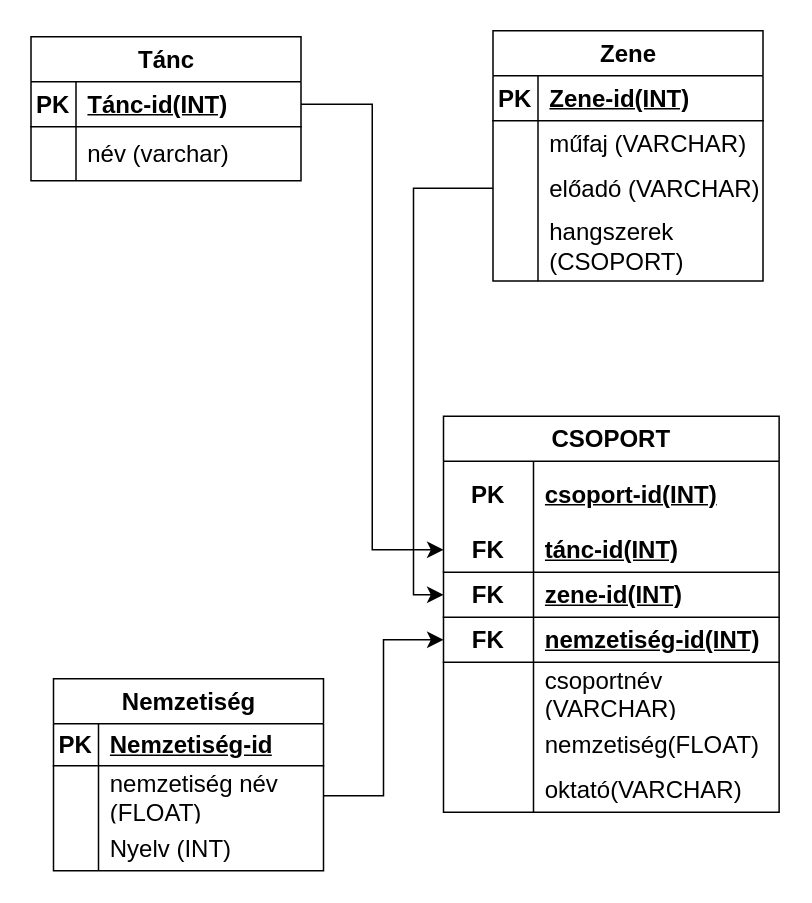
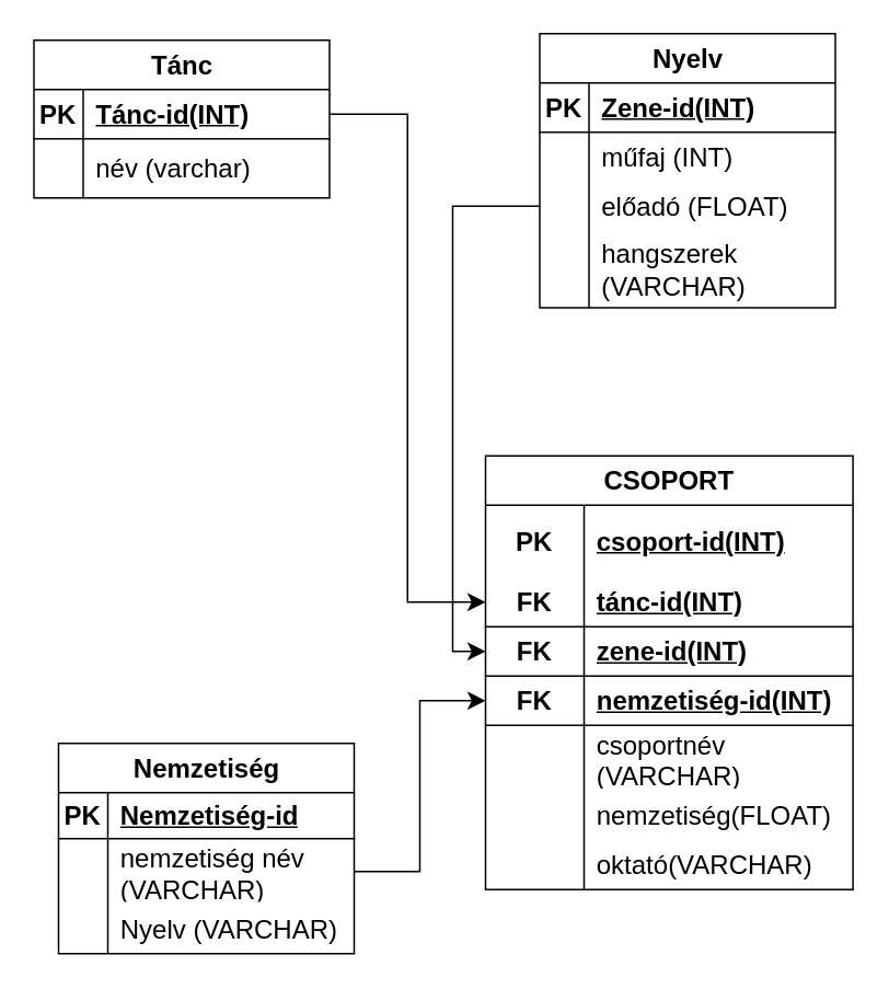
  <mxCell id="0" />
  <mxCell id="1" parent="0" />
  <mxCell id="2" value="Tánc" style="shape=table;startSize=30;container=1;collapsible=1;childLayout=tableLayout;fixedRows=1;rowLines=0;fontStyle=1;align=center;resizeLast=1;html=1;fontSize=16;" vertex="1" parent="1"><mxGeometry x="20" y="24" width="180" height="96" as="geometry" /></mxCell>
  <mxCell id="3" value="" style="shape=tableRow;horizontal=0;startSize=0;swimlaneHead=0;swimlaneBody=0;fillColor=none;collapsible=0;dropTarget=0;points=[[0,0.5],[1,0.5]];portConstraint=eastwest;top=0;left=0;right=0;bottom=1;fontSize=16;" vertex="1" parent="2"><mxGeometry y="30" width="180" height="30" as="geometry" /></mxCell>
  <mxCell id="4" value="PK" style="shape=partialRectangle;connectable=0;fillColor=none;top=0;left=0;bottom=0;right=0;fontStyle=1;overflow=hidden;whiteSpace=wrap;html=1;fontSize=16;" vertex="1" parent="3"><mxGeometry width="30" height="30" as="geometry"><mxRectangle width="30" height="30" as="alternateBounds" /></mxGeometry></mxCell>
  <mxCell id="5" value="Tánc-id(INT)" style="shape=partialRectangle;connectable=0;fillColor=none;top=0;left=0;bottom=0;right=0;align=left;spacingLeft=6;fontStyle=5;overflow=hidden;whiteSpace=wrap;html=1;fontSize=16;" vertex="1" parent="3"><mxGeometry x="30" width="150" height="30" as="geometry"><mxRectangle width="150" height="30" as="alternateBounds" /></mxGeometry></mxCell>
  <mxCell id="6" value="" style="shape=tableRow;horizontal=0;startSize=0;swimlaneHead=0;swimlaneBody=0;fillColor=none;collapsible=0;dropTarget=0;points=[[0,0.5],[1,0.5]];portConstraint=eastwest;top=0;left=0;right=0;bottom=0;fontSize=16;" vertex="1" parent="2"><mxGeometry y="60" width="180" height="36" as="geometry" /></mxCell>
  <mxCell id="7" value="" style="shape=partialRectangle;connectable=0;fillColor=none;top=0;left=0;bottom=0;right=0;editable=1;overflow=hidden;whiteSpace=wrap;html=1;fontSize=16;" vertex="1" parent="6"><mxGeometry width="30" height="36" as="geometry"><mxRectangle width="30" height="36" as="alternateBounds" /></mxGeometry></mxCell>
  <mxCell id="8" value="név (varchar)" style="shape=partialRectangle;connectable=0;fillColor=none;top=0;left=0;bottom=0;right=0;align=left;spacingLeft=6;overflow=hidden;whiteSpace=wrap;html=1;fontSize=16;" vertex="1" parent="6"><mxGeometry x="30" width="150" height="36" as="geometry"><mxRectangle width="150" height="36" as="alternateBounds" /></mxGeometry></mxCell>
  <mxCell id="9" value="Nemzetiség" style="shape=table;startSize=30;container=1;collapsible=1;childLayout=tableLayout;fixedRows=1;rowLines=0;fontStyle=1;align=center;resizeLast=1;html=1;fontSize=16;" vertex="1" parent="1"><mxGeometry x="35" y="452" width="180" height="128" as="geometry" /></mxCell>
  <mxCell id="10" value="" style="shape=tableRow;horizontal=0;startSize=0;swimlaneHead=0;swimlaneBody=0;fillColor=none;collapsible=0;dropTarget=0;points=[[0,0.5],[1,0.5]];portConstraint=eastwest;top=0;left=0;right=0;bottom=1;fontSize=16;" vertex="1" parent="9"><mxGeometry y="30" width="180" height="28" as="geometry" /></mxCell>
  <mxCell id="11" value="PK" style="shape=partialRectangle;connectable=0;fillColor=none;top=0;left=0;bottom=0;right=0;fontStyle=1;overflow=hidden;whiteSpace=wrap;html=1;fontSize=16;" vertex="1" parent="10"><mxGeometry width="30" height="28" as="geometry"><mxRectangle width="30" height="28" as="alternateBounds" /></mxGeometry></mxCell>
  <mxCell id="12" value="Nemzetiség-id" style="shape=partialRectangle;connectable=0;fillColor=none;top=0;left=0;bottom=0;right=0;align=left;spacingLeft=6;fontStyle=5;overflow=hidden;whiteSpace=wrap;html=1;fontSize=16;" vertex="1" parent="10"><mxGeometry x="30" width="150" height="28" as="geometry"><mxRectangle width="150" height="28" as="alternateBounds" /></mxGeometry></mxCell>
  <mxCell id="13" value="" style="shape=tableRow;horizontal=0;startSize=0;swimlaneHead=0;swimlaneBody=0;fillColor=none;collapsible=0;dropTarget=0;points=[[0,0.5],[1,0.5]];portConstraint=eastwest;top=0;left=0;right=0;bottom=0;fontSize=16;" vertex="1" parent="9"><mxGeometry y="58" width="180" height="40" as="geometry" /></mxCell>
  <mxCell id="14" value="" style="shape=partialRectangle;connectable=0;fillColor=none;top=0;left=0;bottom=0;right=0;editable=1;overflow=hidden;whiteSpace=wrap;html=1;fontSize=16;" vertex="1" parent="13"><mxGeometry width="30" height="40" as="geometry"><mxRectangle width="30" height="40" as="alternateBounds" /></mxGeometry></mxCell>
- <mxCell id="15" value="nemzetiség név (FLOAT)" style="shape=partialRectangle;connectable=0;fillColor=none;top=0;left=0;bottom=0;right=0;align=left;spacingLeft=6;overflow=hidden;whiteSpace=wrap;html=1;fontSize=16;" vertex="1" parent="13"><mxGeometry x="30" width="150" height="40" as="geometry"><mxRectangle width="150" height="40" as="alternateBounds" /></mxGeometry></mxCell>
+ <mxCell id="15" value="nemzetiség név (VARCHAR)" style="shape=partialRectangle;connectable=0;fillColor=none;top=0;left=0;bottom=0;right=0;align=left;spacingLeft=6;overflow=hidden;whiteSpace=wrap;html=1;fontSize=16;" vertex="1" parent="13"><mxGeometry x="30" width="150" height="40" as="geometry"><mxRectangle width="150" height="40" as="alternateBounds" /></mxGeometry></mxCell>
  <mxCell id="16" value="" style="shape=tableRow;horizontal=0;startSize=0;swimlaneHead=0;swimlaneBody=0;fillColor=none;collapsible=0;dropTarget=0;points=[[0,0.5],[1,0.5]];portConstraint=eastwest;top=0;left=0;right=0;bottom=0;fontSize=16;" vertex="1" parent="9"><mxGeometry y="98" width="180" height="30" as="geometry" /></mxCell>
  <mxCell id="17" value="" style="shape=partialRectangle;connectable=0;fillColor=none;top=0;left=0;bottom=0;right=0;editable=1;overflow=hidden;whiteSpace=wrap;html=1;fontSize=16;" vertex="1" parent="16"><mxGeometry width="30" height="30" as="geometry"><mxRectangle width="30" height="30" as="alternateBounds" /></mxGeometry></mxCell>
- <mxCell id="18" value="Nyelv (INT)" style="shape=partialRectangle;connectable=0;fillColor=none;top=0;left=0;bottom=0;right=0;align=left;spacingLeft=6;overflow=hidden;whiteSpace=wrap;html=1;fontSize=16;" vertex="1" parent="16"><mxGeometry x="30" width="150" height="30" as="geometry"><mxRectangle width="150" height="30" as="alternateBounds" /></mxGeometry></mxCell>
- <mxCell id="19" value="Zene" style="shape=table;startSize=30;container=1;collapsible=1;childLayout=tableLayout;fixedRows=1;rowLines=0;fontStyle=1;align=center;resizeLast=1;html=1;fontSize=16;" vertex="1" parent="1"><mxGeometry x="328" y="20" width="180" height="166.75" as="geometry" /></mxCell>
+ <mxCell id="18" value="Nyelv (VARCHAR)" style="shape=partialRectangle;connectable=0;fillColor=none;top=0;left=0;bottom=0;right=0;align=left;spacingLeft=6;overflow=hidden;whiteSpace=wrap;html=1;fontSize=16;" vertex="1" parent="16"><mxGeometry x="30" width="150" height="30" as="geometry"><mxRectangle width="150" height="30" as="alternateBounds" /></mxGeometry></mxCell>
+ <mxCell id="19" value="Nyelv" style="shape=table;startSize=30;container=1;collapsible=1;childLayout=tableLayout;fixedRows=1;rowLines=0;fontStyle=1;align=center;resizeLast=1;html=1;fontSize=16;" vertex="1" parent="1"><mxGeometry x="328" y="20" width="180" height="166.75" as="geometry" /></mxCell>
  <mxCell id="20" value="" style="shape=tableRow;horizontal=0;startSize=0;swimlaneHead=0;swimlaneBody=0;fillColor=none;collapsible=0;dropTarget=0;points=[[0,0.5],[1,0.5]];portConstraint=eastwest;top=0;left=0;right=0;bottom=1;fontSize=16;" vertex="1" parent="19"><mxGeometry y="30" width="180" height="30" as="geometry" /></mxCell>
  <mxCell id="21" value="PK" style="shape=partialRectangle;connectable=0;fillColor=none;top=0;left=0;bottom=0;right=0;fontStyle=1;overflow=hidden;whiteSpace=wrap;html=1;fontSize=16;" vertex="1" parent="20"><mxGeometry width="30" height="30" as="geometry"><mxRectangle width="30" height="30" as="alternateBounds" /></mxGeometry></mxCell>
  <mxCell id="22" value="Zene-id(INT)" style="shape=partialRectangle;connectable=0;fillColor=none;top=0;left=0;bottom=0;right=0;align=left;spacingLeft=6;fontStyle=5;overflow=hidden;whiteSpace=wrap;html=1;fontSize=16;" vertex="1" parent="20"><mxGeometry x="30" width="150" height="30" as="geometry"><mxRectangle width="150" height="30" as="alternateBounds" /></mxGeometry></mxCell>
  <mxCell id="23" value="" style="shape=tableRow;horizontal=0;startSize=0;swimlaneHead=0;swimlaneBody=0;fillColor=none;collapsible=0;dropTarget=0;points=[[0,0.5],[1,0.5]];portConstraint=eastwest;top=0;left=0;right=0;bottom=0;fontSize=16;" vertex="1" parent="19"><mxGeometry y="60" width="180" height="30" as="geometry" /></mxCell>
  <mxCell id="24" value="" style="shape=partialRectangle;connectable=0;fillColor=none;top=0;left=0;bottom=0;right=0;editable=1;overflow=hidden;whiteSpace=wrap;html=1;fontSize=16;" vertex="1" parent="23"><mxGeometry width="30" height="30" as="geometry"><mxRectangle width="30" height="30" as="alternateBounds" /></mxGeometry></mxCell>
- <mxCell id="25" value="műfaj (VARCHAR)" style="shape=partialRectangle;connectable=0;fillColor=none;top=0;left=0;bottom=0;right=0;align=left;spacingLeft=6;overflow=hidden;whiteSpace=wrap;html=1;fontSize=16;" vertex="1" parent="23"><mxGeometry x="30" width="150" height="30" as="geometry"><mxRectangle width="150" height="30" as="alternateBounds" /></mxGeometry></mxCell>
+ <mxCell id="25" value="műfaj (INT)" style="shape=partialRectangle;connectable=0;fillColor=none;top=0;left=0;bottom=0;right=0;align=left;spacingLeft=6;overflow=hidden;whiteSpace=wrap;html=1;fontSize=16;" vertex="1" parent="23"><mxGeometry x="30" width="150" height="30" as="geometry"><mxRectangle width="150" height="30" as="alternateBounds" /></mxGeometry></mxCell>
  <mxCell id="26" value="" style="shape=tableRow;horizontal=0;startSize=0;swimlaneHead=0;swimlaneBody=0;fillColor=none;collapsible=0;dropTarget=0;points=[[0,0.5],[1,0.5]];portConstraint=eastwest;top=0;left=0;right=0;bottom=0;fontSize=16;" vertex="1" parent="19"><mxGeometry y="90" width="180" height="30" as="geometry" /></mxCell>
  <mxCell id="27" value="" style="shape=partialRectangle;connectable=0;fillColor=none;top=0;left=0;bottom=0;right=0;editable=1;overflow=hidden;whiteSpace=wrap;html=1;fontSize=16;" vertex="1" parent="26"><mxGeometry width="30" height="30" as="geometry"><mxRectangle width="30" height="30" as="alternateBounds" /></mxGeometry></mxCell>
- <mxCell id="28" value="előadó (VARCHAR)" style="shape=partialRectangle;connectable=0;fillColor=none;top=0;left=0;bottom=0;right=0;align=left;spacingLeft=6;overflow=hidden;whiteSpace=wrap;html=1;fontSize=16;" vertex="1" parent="26"><mxGeometry x="30" width="150" height="30" as="geometry"><mxRectangle width="150" height="30" as="alternateBounds" /></mxGeometry></mxCell>
+ <mxCell id="28" value="előadó (FLOAT)" style="shape=partialRectangle;connectable=0;fillColor=none;top=0;left=0;bottom=0;right=0;align=left;spacingLeft=6;overflow=hidden;whiteSpace=wrap;html=1;fontSize=16;" vertex="1" parent="26"><mxGeometry x="30" width="150" height="30" as="geometry"><mxRectangle width="150" height="30" as="alternateBounds" /></mxGeometry></mxCell>
  <mxCell id="29" value="" style="shape=tableRow;horizontal=0;startSize=0;swimlaneHead=0;swimlaneBody=0;fillColor=none;collapsible=0;dropTarget=0;points=[[0,0.5],[1,0.5]];portConstraint=eastwest;top=0;left=0;right=0;bottom=0;fontSize=16;" vertex="1" parent="19"><mxGeometry y="120" width="180" height="47" as="geometry" /></mxCell>
  <mxCell id="30" value="" style="shape=partialRectangle;connectable=0;fillColor=none;top=0;left=0;bottom=0;right=0;editable=1;overflow=hidden;whiteSpace=wrap;html=1;fontSize=16;" vertex="1" parent="29"><mxGeometry width="30" height="47" as="geometry"><mxRectangle width="30" height="47" as="alternateBounds" /></mxGeometry></mxCell>
- <mxCell id="31" value="hangszerek (CSOPORT)" style="shape=partialRectangle;connectable=0;fillColor=none;top=0;left=0;bottom=0;right=0;align=left;spacingLeft=6;overflow=hidden;whiteSpace=wrap;html=1;fontSize=16;" vertex="1" parent="29"><mxGeometry x="30" width="150" height="47" as="geometry"><mxRectangle width="150" height="47" as="alternateBounds" /></mxGeometry></mxCell>
+ <mxCell id="31" value="hangszerek (VARCHAR)" style="shape=partialRectangle;connectable=0;fillColor=none;top=0;left=0;bottom=0;right=0;align=left;spacingLeft=6;overflow=hidden;whiteSpace=wrap;html=1;fontSize=16;" vertex="1" parent="29"><mxGeometry x="30" width="150" height="47" as="geometry"><mxRectangle width="150" height="47" as="alternateBounds" /></mxGeometry></mxCell>
  <mxCell id="32" value="CSOPORT" style="shape=table;startSize=30;container=1;collapsible=1;childLayout=tableLayout;fixedRows=1;rowLines=0;fontStyle=1;align=center;resizeLast=1;html=1;whiteSpace=wrap;fontSize=16;" vertex="1" parent="1"><mxGeometry x="295" y="277" width="223.75" height="264" as="geometry" /></mxCell>
  <mxCell id="33" value="" style="shape=tableRow;horizontal=0;startSize=0;swimlaneHead=0;swimlaneBody=0;fillColor=none;collapsible=0;dropTarget=0;points=[[0,0.5],[1,0.5]];portConstraint=eastwest;top=0;left=0;right=0;bottom=0;html=1;fontSize=16;" vertex="1" parent="32"><mxGeometry y="30" width="223.75" height="44" as="geometry" /></mxCell>
  <mxCell id="34" value="PK" style="shape=partialRectangle;connectable=0;fillColor=none;top=0;left=0;bottom=0;right=0;fontStyle=1;overflow=hidden;html=1;whiteSpace=wrap;fontSize=16;" vertex="1" parent="33"><mxGeometry width="60" height="44" as="geometry"><mxRectangle width="60" height="44" as="alternateBounds" /></mxGeometry></mxCell>
  <mxCell id="35" value="csoport-id(INT)" style="shape=partialRectangle;connectable=0;fillColor=none;top=0;left=0;bottom=0;right=0;align=left;spacingLeft=6;fontStyle=5;overflow=hidden;html=1;whiteSpace=wrap;fontSize=16;" vertex="1" parent="33"><mxGeometry x="60" width="163.75" height="44" as="geometry"><mxRectangle width="163.75" height="44" as="alternateBounds" /></mxGeometry></mxCell>
  <mxCell id="36" value="" style="shape=tableRow;horizontal=0;startSize=0;swimlaneHead=0;swimlaneBody=0;fillColor=none;collapsible=0;dropTarget=0;points=[[0,0.5],[1,0.5]];portConstraint=eastwest;top=0;left=0;right=0;bottom=1;html=1;fontSize=16;" vertex="1" parent="32"><mxGeometry y="74" width="223.75" height="30" as="geometry" /></mxCell>
  <mxCell id="37" value="FK" style="shape=partialRectangle;connectable=0;fillColor=none;top=0;left=0;bottom=0;right=0;fontStyle=1;overflow=hidden;html=1;whiteSpace=wrap;fontSize=16;" vertex="1" parent="36"><mxGeometry width="60" height="30" as="geometry"><mxRectangle width="60" height="30" as="alternateBounds" /></mxGeometry></mxCell>
  <mxCell id="38" value="tánc-id(INT)" style="shape=partialRectangle;connectable=0;fillColor=none;top=0;left=0;bottom=0;right=0;align=left;spacingLeft=6;fontStyle=5;overflow=hidden;html=1;whiteSpace=wrap;fontSize=16;" vertex="1" parent="36"><mxGeometry x="60" width="163.75" height="30" as="geometry"><mxRectangle width="163.75" height="30" as="alternateBounds" /></mxGeometry></mxCell>
  <mxCell id="39" style="shape=tableRow;horizontal=0;startSize=0;swimlaneHead=0;swimlaneBody=0;fillColor=none;collapsible=0;dropTarget=0;points=[[0,0.5],[1,0.5]];portConstraint=eastwest;top=0;left=0;right=0;bottom=1;html=1;fontSize=16;" vertex="1" parent="32"><mxGeometry y="104" width="223.75" height="30" as="geometry" /></mxCell>
  <mxCell id="40" value="FK" style="shape=partialRectangle;connectable=0;fillColor=none;top=0;left=0;bottom=0;right=0;fontStyle=1;overflow=hidden;html=1;whiteSpace=wrap;fontSize=16;" vertex="1" parent="39"><mxGeometry width="60" height="30" as="geometry"><mxRectangle width="60" height="30" as="alternateBounds" /></mxGeometry></mxCell>
  <mxCell id="41" value="zene-id(INT)" style="shape=partialRectangle;connectable=0;fillColor=none;top=0;left=0;bottom=0;right=0;align=left;spacingLeft=6;fontStyle=5;overflow=hidden;html=1;whiteSpace=wrap;fontSize=16;" vertex="1" parent="39"><mxGeometry x="60" width="163.75" height="30" as="geometry"><mxRectangle width="163.75" height="30" as="alternateBounds" /></mxGeometry></mxCell>
  <mxCell id="42" style="shape=tableRow;horizontal=0;startSize=0;swimlaneHead=0;swimlaneBody=0;fillColor=none;collapsible=0;dropTarget=0;points=[[0,0.5],[1,0.5]];portConstraint=eastwest;top=0;left=0;right=0;bottom=1;html=1;fontSize=16;" vertex="1" parent="32"><mxGeometry y="134" width="223.75" height="30" as="geometry" /></mxCell>
  <mxCell id="43" value="FK" style="shape=partialRectangle;connectable=0;fillColor=none;top=0;left=0;bottom=0;right=0;fontStyle=1;overflow=hidden;html=1;whiteSpace=wrap;fontSize=16;" vertex="1" parent="42"><mxGeometry width="60" height="30" as="geometry"><mxRectangle width="60" height="30" as="alternateBounds" /></mxGeometry></mxCell>
  <mxCell id="44" value="nemzetiség-id(INT)" style="shape=partialRectangle;connectable=0;fillColor=none;top=0;left=0;bottom=0;right=0;align=left;spacingLeft=6;fontStyle=5;overflow=hidden;html=1;whiteSpace=wrap;fontSize=16;" vertex="1" parent="42"><mxGeometry x="60" width="163.75" height="30" as="geometry"><mxRectangle width="163.75" height="30" as="alternateBounds" /></mxGeometry></mxCell>
  <mxCell id="45" value="" style="shape=tableRow;horizontal=0;startSize=0;swimlaneHead=0;swimlaneBody=0;fillColor=none;collapsible=0;dropTarget=0;points=[[0,0.5],[1,0.5]];portConstraint=eastwest;top=0;left=0;right=0;bottom=0;html=1;fontSize=16;" vertex="1" parent="32"><mxGeometry y="164" width="223.75" height="40" as="geometry" /></mxCell>
  <mxCell id="46" value="" style="shape=partialRectangle;connectable=0;fillColor=none;top=0;left=0;bottom=0;right=0;editable=1;overflow=hidden;html=1;whiteSpace=wrap;fontSize=16;" vertex="1" parent="45"><mxGeometry width="60" height="40" as="geometry"><mxRectangle width="60" height="40" as="alternateBounds" /></mxGeometry></mxCell>
  <mxCell id="47" value="csoportnév (VARCHAR)" style="shape=partialRectangle;connectable=0;fillColor=none;top=0;left=0;bottom=0;right=0;align=left;spacingLeft=6;overflow=hidden;html=1;whiteSpace=wrap;fontSize=16;" vertex="1" parent="45"><mxGeometry x="60" width="163.75" height="40" as="geometry"><mxRectangle width="163.75" height="40" as="alternateBounds" /></mxGeometry></mxCell>
  <mxCell id="48" value="" style="shape=tableRow;horizontal=0;startSize=0;swimlaneHead=0;swimlaneBody=0;fillColor=none;collapsible=0;dropTarget=0;points=[[0,0.5],[1,0.5]];portConstraint=eastwest;top=0;left=0;right=0;bottom=0;html=1;fontSize=16;" vertex="1" parent="32"><mxGeometry y="204" width="223.75" height="30" as="geometry" /></mxCell>
  <mxCell id="49" value="" style="shape=partialRectangle;connectable=0;fillColor=none;top=0;left=0;bottom=0;right=0;editable=1;overflow=hidden;html=1;whiteSpace=wrap;fontSize=16;" vertex="1" parent="48"><mxGeometry width="60" height="30" as="geometry"><mxRectangle width="60" height="30" as="alternateBounds" /></mxGeometry></mxCell>
  <mxCell id="50" value="nemzetiség(FLOAT)" style="shape=partialRectangle;connectable=0;fillColor=none;top=0;left=0;bottom=0;right=0;align=left;spacingLeft=6;overflow=hidden;html=1;whiteSpace=wrap;fontSize=16;" vertex="1" parent="48"><mxGeometry x="60" width="163.75" height="30" as="geometry"><mxRectangle width="163.75" height="30" as="alternateBounds" /></mxGeometry></mxCell>
  <mxCell id="51" value="" style="shape=tableRow;horizontal=0;startSize=0;swimlaneHead=0;swimlaneBody=0;fillColor=none;collapsible=0;dropTarget=0;points=[[0,0.5],[1,0.5]];portConstraint=eastwest;top=0;left=0;right=0;bottom=0;html=1;fontSize=16;" vertex="1" parent="32"><mxGeometry y="234" width="223.75" height="30" as="geometry" /></mxCell>
  <mxCell id="52" value="" style="shape=partialRectangle;connectable=0;fillColor=none;top=0;left=0;bottom=0;right=0;editable=1;overflow=hidden;html=1;whiteSpace=wrap;fontSize=16;" vertex="1" parent="51"><mxGeometry width="60" height="30" as="geometry"><mxRectangle width="60" height="30" as="alternateBounds" /></mxGeometry></mxCell>
  <mxCell id="53" value="oktató(VARCHAR)" style="shape=partialRectangle;connectable=0;fillColor=none;top=0;left=0;bottom=0;right=0;align=left;spacingLeft=6;overflow=hidden;html=1;whiteSpace=wrap;fontSize=16;" vertex="1" parent="51"><mxGeometry x="60" width="163.75" height="30" as="geometry"><mxRectangle width="163.75" height="30" as="alternateBounds" /></mxGeometry></mxCell>
  <mxCell id="54" style="edgeStyle=orthogonalEdgeStyle;rounded=0;orthogonalLoop=1;jettySize=auto;html=1;entryX=0;entryY=0.5;entryDx=0;entryDy=0;fontSize=12;startSize=8;endSize=8;" edge="1" parent="1" source="3" target="36"><mxGeometry relative="1" as="geometry" /></mxCell>
  <mxCell id="55" style="edgeStyle=orthogonalEdgeStyle;shape=connector;rounded=0;orthogonalLoop=1;jettySize=auto;html=1;entryX=0;entryY=0.5;entryDx=0;entryDy=0;labelBackgroundColor=default;strokeColor=default;align=center;verticalAlign=middle;fontFamily=Helvetica;fontSize=12;fontColor=default;endArrow=classic;startSize=8;endSize=8;" edge="1" parent="1" source="26" target="39"><mxGeometry relative="1" as="geometry" /></mxCell>
  <mxCell id="56" style="edgeStyle=orthogonalEdgeStyle;shape=connector;rounded=0;orthogonalLoop=1;jettySize=auto;html=1;entryX=0;entryY=0.5;entryDx=0;entryDy=0;labelBackgroundColor=default;strokeColor=default;align=center;verticalAlign=middle;fontFamily=Helvetica;fontSize=12;fontColor=default;endArrow=classic;startSize=8;endSize=8;" edge="1" parent="1" source="13" target="42"><mxGeometry relative="1" as="geometry" /></mxCell>
